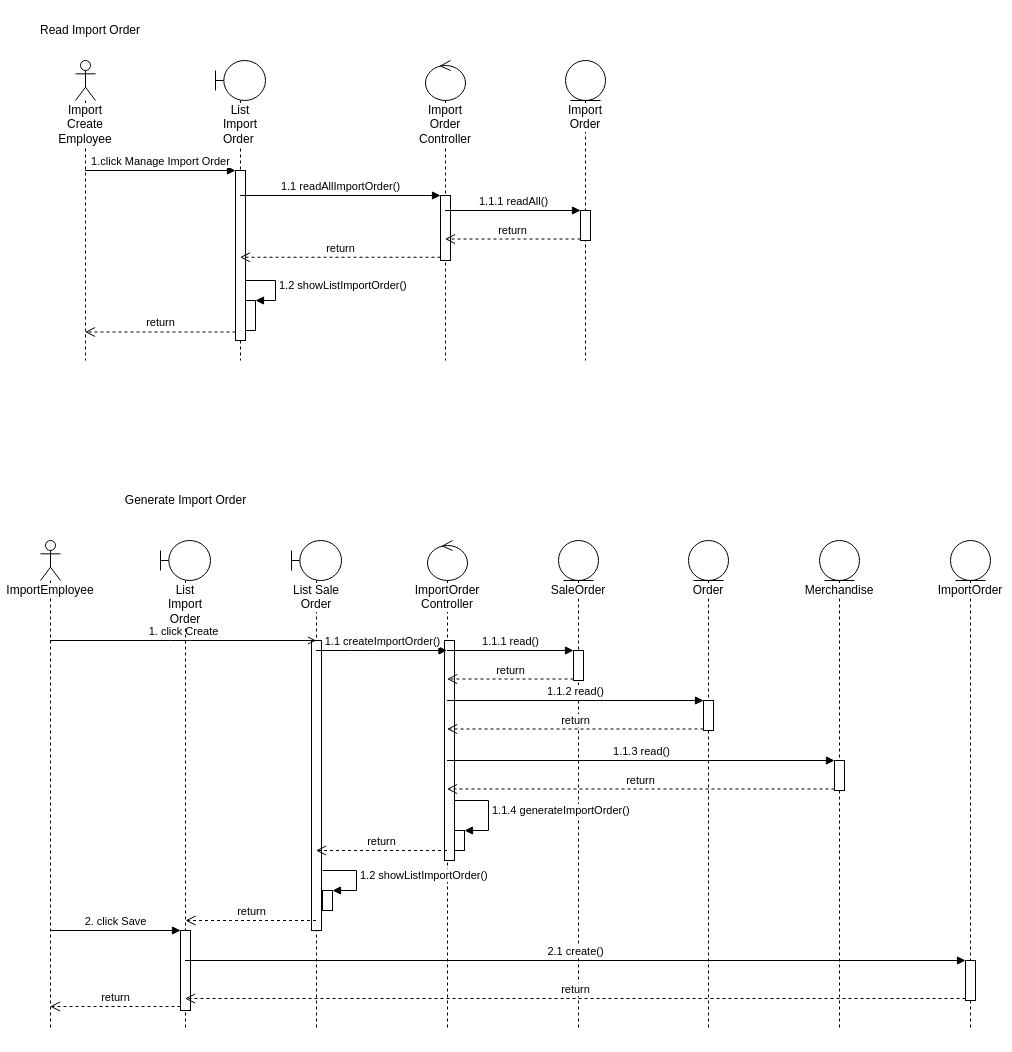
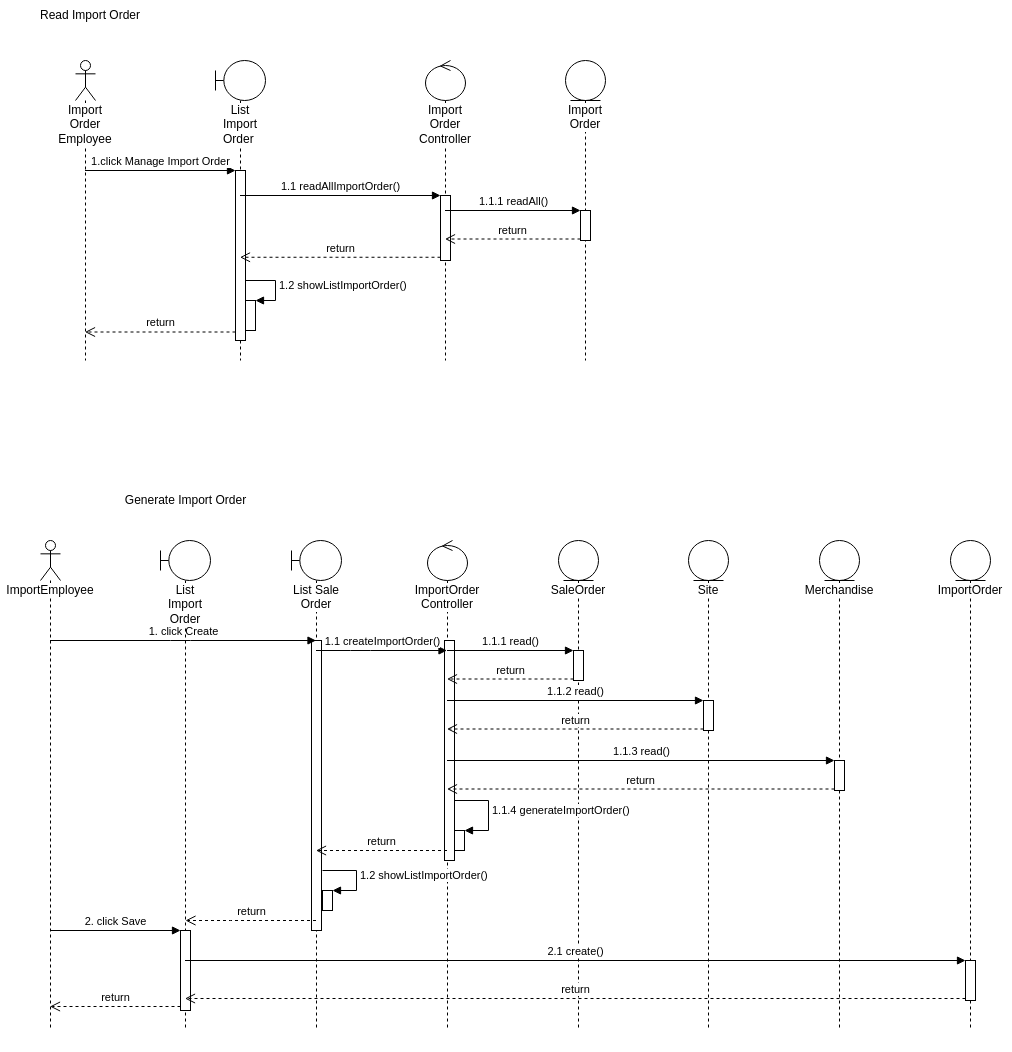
  <mxCell id="0" />
  <mxCell id="1" parent="0" />
- <mxCell id="2" value="Read Import Order" style="text;html=1;strokeColor=none;fillColor=none;align=center;verticalAlign=middle;whiteSpace=wrap;rounded=0;" parent="1" vertex="1"><mxGeometry x="20" y="20" width="140" height="20" as="geometry" /></mxCell>
- <mxCell id="3" value="Import Create Employee" style="shape=umlLifeline;participant=umlActor;perimeter=lifelinePerimeter;whiteSpace=wrap;html=1;container=1;collapsible=0;recursiveResize=0;verticalAlign=top;spacingTop=36;labelBackgroundColor=#ffffff;outlineConnect=0;" parent="1" vertex="1"><mxGeometry x="75" y="60" width="20" height="300" as="geometry" /></mxCell>
+ <mxCell id="2" value="Read Import Order" style="text;html=1;strokeColor=none;fillColor=none;align=center;verticalAlign=middle;whiteSpace=wrap;rounded=0;" parent="1" vertex="1"><mxGeometry x="20" y="5" width="140" height="20" as="geometry" /></mxCell>
+ <mxCell id="3" value="Import Order Employee" style="shape=umlLifeline;participant=umlActor;perimeter=lifelinePerimeter;whiteSpace=wrap;html=1;container=1;collapsible=0;recursiveResize=0;verticalAlign=top;spacingTop=36;labelBackgroundColor=#ffffff;outlineConnect=0;" parent="1" vertex="1"><mxGeometry x="75" y="60" width="20" height="300" as="geometry" /></mxCell>
  <mxCell id="4" value="List Import Order&amp;nbsp;" style="shape=umlLifeline;participant=umlBoundary;perimeter=lifelinePerimeter;whiteSpace=wrap;html=1;container=1;collapsible=0;recursiveResize=0;verticalAlign=top;spacingTop=36;labelBackgroundColor=#ffffff;outlineConnect=0;" parent="1" vertex="1"><mxGeometry x="215" y="60" width="50" height="300" as="geometry" /></mxCell>
  <mxCell id="5" value="" style="html=1;points=[];perimeter=orthogonalPerimeter;" parent="4" vertex="1"><mxGeometry x="20" y="110" width="10" height="170" as="geometry" /></mxCell>
  <mxCell id="6" value="" style="html=1;points=[];perimeter=orthogonalPerimeter;" parent="4" vertex="1"><mxGeometry x="30" y="240" width="10" height="30" as="geometry" /></mxCell>
  <mxCell id="7" value="1.2 showListImportOrder()" style="edgeStyle=orthogonalEdgeStyle;html=1;align=left;spacingLeft=2;endArrow=block;rounded=0;entryX=1;entryY=0;" parent="4" source="5" target="6" edge="1"><mxGeometry relative="1" as="geometry"><mxPoint x="35" y="220" as="sourcePoint" /><Array as="points"><mxPoint x="60" y="220" /><mxPoint x="60" y="240" /></Array></mxGeometry></mxCell>
  <mxCell id="8" value="Import Order Controller" style="shape=umlLifeline;participant=umlControl;perimeter=lifelinePerimeter;whiteSpace=wrap;html=1;container=1;collapsible=0;recursiveResize=0;verticalAlign=top;spacingTop=36;labelBackgroundColor=#ffffff;outlineConnect=0;" parent="1" vertex="1"><mxGeometry x="425" y="60" width="40" height="300" as="geometry" /></mxCell>
  <mxCell id="9" value="" style="html=1;points=[];perimeter=orthogonalPerimeter;" parent="8" vertex="1"><mxGeometry x="15" y="135" width="10" height="65" as="geometry" /></mxCell>
  <mxCell id="10" value="Import Order" style="shape=umlLifeline;participant=umlEntity;perimeter=lifelinePerimeter;whiteSpace=wrap;html=1;container=1;collapsible=0;recursiveResize=0;verticalAlign=top;spacingTop=36;labelBackgroundColor=#ffffff;outlineConnect=0;" parent="1" vertex="1"><mxGeometry x="565" y="60" width="40" height="300" as="geometry" /></mxCell>
  <mxCell id="11" value="" style="html=1;points=[];perimeter=orthogonalPerimeter;" parent="10" vertex="1"><mxGeometry x="15" y="150" width="10" height="30" as="geometry" /></mxCell>
  <mxCell id="12" value="1.click Manage Import Order" style="html=1;verticalAlign=bottom;endArrow=block;entryX=0;entryY=0;" parent="1" source="3" target="5" edge="1"><mxGeometry relative="1" as="geometry"><mxPoint x="155" y="170" as="sourcePoint" /></mxGeometry></mxCell>
  <mxCell id="13" value="return" style="html=1;verticalAlign=bottom;endArrow=open;dashed=1;endSize=8;exitX=0;exitY=0.95;" parent="1" source="5" target="3" edge="1"><mxGeometry relative="1" as="geometry"><mxPoint x="155" y="246" as="targetPoint" /></mxGeometry></mxCell>
  <mxCell id="14" value="1.1 readAllImportOrder()" style="html=1;verticalAlign=bottom;endArrow=block;entryX=0;entryY=0;" parent="1" source="4" target="9" edge="1"><mxGeometry relative="1" as="geometry"><mxPoint x="305" y="180" as="sourcePoint" /></mxGeometry></mxCell>
  <mxCell id="15" value="return" style="html=1;verticalAlign=bottom;endArrow=open;dashed=1;endSize=8;exitX=0;exitY=0.95;" parent="1" source="9" target="4" edge="1"><mxGeometry relative="1" as="geometry"><mxPoint x="305" y="256" as="targetPoint" /></mxGeometry></mxCell>
  <mxCell id="16" value="1.1.1 readAll()" style="html=1;verticalAlign=bottom;endArrow=block;entryX=0;entryY=0;" parent="1" source="8" target="11" edge="1"><mxGeometry relative="1" as="geometry"><mxPoint x="585" y="190" as="sourcePoint" /></mxGeometry></mxCell>
  <mxCell id="17" value="return" style="html=1;verticalAlign=bottom;endArrow=open;dashed=1;endSize=8;exitX=0;exitY=0.95;" parent="1" source="11" target="8" edge="1"><mxGeometry relative="1" as="geometry"><mxPoint x="585" y="266" as="targetPoint" /></mxGeometry></mxCell>
  <mxCell id="18" value="ImportEmployee" style="shape=umlLifeline;participant=umlActor;perimeter=lifelinePerimeter;whiteSpace=wrap;html=1;container=1;collapsible=0;recursiveResize=0;verticalAlign=top;spacingTop=36;labelBackgroundColor=#ffffff;outlineConnect=0;" parent="1" vertex="1"><mxGeometry x="40" y="540" width="20" height="490" as="geometry" /></mxCell>
  <mxCell id="19" value="List Sale Order" style="shape=umlLifeline;participant=umlBoundary;perimeter=lifelinePerimeter;whiteSpace=wrap;html=1;container=1;collapsible=0;recursiveResize=0;verticalAlign=top;spacingTop=36;labelBackgroundColor=#ffffff;outlineConnect=0;" parent="1" vertex="1"><mxGeometry x="291" y="540" width="50" height="490" as="geometry" /></mxCell>
  <mxCell id="20" value="" style="html=1;points=[];perimeter=orthogonalPerimeter;" parent="19" vertex="1"><mxGeometry x="20" y="100" width="10" height="290" as="geometry" /></mxCell>
  <mxCell id="21" value="ImportOrder Controller" style="shape=umlLifeline;participant=umlControl;perimeter=lifelinePerimeter;whiteSpace=wrap;html=1;container=1;collapsible=0;recursiveResize=0;verticalAlign=top;spacingTop=36;labelBackgroundColor=#ffffff;outlineConnect=0;" parent="1" vertex="1"><mxGeometry x="427" y="540" width="40" height="490" as="geometry" /></mxCell>
  <mxCell id="22" value="" style="html=1;points=[];perimeter=orthogonalPerimeter;" parent="21" vertex="1"><mxGeometry x="17" y="100" width="10" height="220" as="geometry" /></mxCell>
  <mxCell id="23" value="ImportOrder" style="shape=umlLifeline;participant=umlEntity;perimeter=lifelinePerimeter;whiteSpace=wrap;html=1;container=1;collapsible=0;recursiveResize=0;verticalAlign=top;spacingTop=36;labelBackgroundColor=#ffffff;outlineConnect=0;" parent="1" vertex="1"><mxGeometry x="950" y="540" width="40" height="490" as="geometry" /></mxCell>
  <mxCell id="24" value="" style="html=1;points=[];perimeter=orthogonalPerimeter;" parent="23" vertex="1"><mxGeometry x="15" y="420" width="10" height="40" as="geometry" /></mxCell>
  <mxCell id="25" value="SaleOrder" style="shape=umlLifeline;participant=umlEntity;perimeter=lifelinePerimeter;whiteSpace=wrap;html=1;container=1;collapsible=0;recursiveResize=0;verticalAlign=top;spacingTop=36;labelBackgroundColor=#ffffff;outlineConnect=0;" parent="1" vertex="1"><mxGeometry x="558" y="540" width="40" height="490" as="geometry" /></mxCell>
  <mxCell id="26" value="" style="html=1;points=[];perimeter=orthogonalPerimeter;" parent="25" vertex="1"><mxGeometry x="15" y="110" width="10" height="30" as="geometry" /></mxCell>
- <mxCell id="27" value="Order" style="shape=umlLifeline;participant=umlEntity;perimeter=lifelinePerimeter;whiteSpace=wrap;html=1;container=1;collapsible=0;recursiveResize=0;verticalAlign=top;spacingTop=36;labelBackgroundColor=#ffffff;outlineConnect=0;" parent="1" vertex="1"><mxGeometry x="688" y="540" width="40" height="490" as="geometry" /></mxCell>
+ <mxCell id="27" value="Site" style="shape=umlLifeline;participant=umlEntity;perimeter=lifelinePerimeter;whiteSpace=wrap;html=1;container=1;collapsible=0;recursiveResize=0;verticalAlign=top;spacingTop=36;labelBackgroundColor=#ffffff;outlineConnect=0;" parent="1" vertex="1"><mxGeometry x="688" y="540" width="40" height="490" as="geometry" /></mxCell>
  <mxCell id="28" value="" style="html=1;points=[];perimeter=orthogonalPerimeter;" parent="27" vertex="1"><mxGeometry x="15" y="160" width="10" height="30" as="geometry" /></mxCell>
- <mxCell id="29" value="1. click Create" style="html=1;verticalAlign=bottom;endArrow=open;" parent="1" source="18" target="19" edge="1"><mxGeometry relative="1" as="geometry"><mxPoint x="55" y="640" as="sourcePoint" /><Array as="points"><mxPoint x="180" y="640" /></Array></mxGeometry></mxCell>
+ <mxCell id="29" value="1. click Create" style="html=1;verticalAlign=bottom;endArrow=block;" parent="1" source="18" target="19" edge="1"><mxGeometry relative="1" as="geometry"><mxPoint x="55" y="640" as="sourcePoint" /><Array as="points"><mxPoint x="180" y="640" /></Array></mxGeometry></mxCell>
  <mxCell id="30" value="1.1 createImportOrder()" style="html=1;verticalAlign=bottom;endArrow=block;" parent="1" source="19" target="21" edge="1"><mxGeometry relative="1" as="geometry"><mxPoint x="357" y="660" as="sourcePoint" /><Array as="points"><mxPoint x="360" y="650" /></Array></mxGeometry></mxCell>
  <mxCell id="31" value="1.1.1 read()" style="html=1;verticalAlign=bottom;endArrow=block;entryX=0;entryY=0;" parent="1" source="21" target="26" edge="1"><mxGeometry relative="1" as="geometry"><mxPoint x="630" y="640" as="sourcePoint" /></mxGeometry></mxCell>
  <mxCell id="32" value="return" style="html=1;verticalAlign=bottom;endArrow=open;dashed=1;endSize=8;exitX=0;exitY=0.95;" parent="1" source="26" target="21" edge="1"><mxGeometry relative="1" as="geometry"><mxPoint x="630" y="716" as="targetPoint" /></mxGeometry></mxCell>
  <mxCell id="33" value="1.1.2 read()" style="html=1;verticalAlign=bottom;endArrow=block;entryX=0;entryY=0;" parent="1" source="21" target="28" edge="1"><mxGeometry relative="1" as="geometry"><mxPoint x="507" y="865" as="sourcePoint" /></mxGeometry></mxCell>
  <mxCell id="34" value="return" style="html=1;verticalAlign=bottom;endArrow=open;dashed=1;endSize=8;exitX=0;exitY=0.95;" parent="1" source="28" target="21" edge="1"><mxGeometry relative="1" as="geometry"><mxPoint x="507" y="941" as="targetPoint" /></mxGeometry></mxCell>
  <mxCell id="35" value="" style="html=1;points=[];perimeter=orthogonalPerimeter;" parent="1" vertex="1"><mxGeometry x="454" y="830" width="10" height="20" as="geometry" /></mxCell>
  <mxCell id="36" value="1.1.4 generateImportOrder()" style="edgeStyle=orthogonalEdgeStyle;html=1;align=left;spacingLeft=2;endArrow=block;rounded=0;entryX=1;entryY=0;" parent="1" source="22" target="35" edge="1"><mxGeometry relative="1" as="geometry"><mxPoint x="430.004" y="779.999" as="sourcePoint" /><Array as="points"><mxPoint x="488" y="800" /><mxPoint x="488" y="830" /></Array></mxGeometry></mxCell>
  <mxCell id="37" value="Merchandise" style="shape=umlLifeline;participant=umlEntity;perimeter=lifelinePerimeter;whiteSpace=wrap;html=1;container=1;collapsible=0;recursiveResize=0;verticalAlign=top;spacingTop=36;labelBackgroundColor=#ffffff;outlineConnect=0;" parent="1" vertex="1"><mxGeometry x="819" y="540" width="40" height="490" as="geometry" /></mxCell>
  <mxCell id="38" value="" style="html=1;points=[];perimeter=orthogonalPerimeter;" parent="37" vertex="1"><mxGeometry x="15" y="220" width="10" height="30" as="geometry" /></mxCell>
  <mxCell id="39" value="1.1.3 read()" style="html=1;verticalAlign=bottom;endArrow=block;entryX=0;entryY=0;" parent="1" source="21" target="38" edge="1"><mxGeometry relative="1" as="geometry"><mxPoint x="682" y="710" as="sourcePoint" /></mxGeometry></mxCell>
  <mxCell id="40" value="return" style="html=1;verticalAlign=bottom;endArrow=open;dashed=1;endSize=8;exitX=0;exitY=0.95;" parent="1" source="38" target="21" edge="1"><mxGeometry relative="1" as="geometry"><mxPoint x="682" y="786" as="targetPoint" /></mxGeometry></mxCell>
  <mxCell id="41" value="List Import Order" style="shape=umlLifeline;participant=umlBoundary;perimeter=lifelinePerimeter;whiteSpace=wrap;html=1;container=1;collapsible=0;recursiveResize=0;verticalAlign=top;spacingTop=36;labelBackgroundColor=#ffffff;outlineConnect=0;" parent="1" vertex="1"><mxGeometry x="160" y="540" width="50" height="490" as="geometry" /></mxCell>
  <mxCell id="42" value="" style="html=1;points=[];perimeter=orthogonalPerimeter;" parent="41" vertex="1"><mxGeometry x="20" y="390" width="10" height="80" as="geometry" /></mxCell>
  <mxCell id="43" value="return" style="html=1;verticalAlign=bottom;endArrow=open;dashed=1;endSize=8;" parent="1" source="21" target="19" edge="1"><mxGeometry relative="1" as="geometry"><mxPoint x="370" y="890" as="targetPoint" /><mxPoint x="440" y="890" as="sourcePoint" /><Array as="points"><mxPoint x="390" y="850" /></Array></mxGeometry></mxCell>
  <mxCell id="44" value="return" style="html=1;verticalAlign=bottom;endArrow=open;dashed=1;endSize=8;" parent="1" source="19" edge="1"><mxGeometry relative="1" as="geometry"><mxPoint x="185" y="920" as="targetPoint" /><mxPoint x="260" y="980" as="sourcePoint" /><Array as="points"><mxPoint x="240" y="920" /></Array></mxGeometry></mxCell>
  <mxCell id="45" value="2. click Save" style="html=1;verticalAlign=bottom;endArrow=block;entryX=0;entryY=0;" parent="1" source="18" target="42" edge="1"><mxGeometry relative="1" as="geometry"><mxPoint x="260" y="1100" as="sourcePoint" /></mxGeometry></mxCell>
  <mxCell id="46" value="return" style="html=1;verticalAlign=bottom;endArrow=open;dashed=1;endSize=8;exitX=0;exitY=0.95;" parent="1" source="42" target="18" edge="1"><mxGeometry relative="1" as="geometry"><mxPoint x="260" y="1176" as="targetPoint" /></mxGeometry></mxCell>
  <mxCell id="47" value="2.1 create()" style="html=1;verticalAlign=bottom;endArrow=block;entryX=0;entryY=0;" parent="1" source="41" target="24" edge="1"><mxGeometry relative="1" as="geometry"><mxPoint x="330" y="1080" as="sourcePoint" /></mxGeometry></mxCell>
  <mxCell id="48" value="return" style="html=1;verticalAlign=bottom;endArrow=open;dashed=1;endSize=8;exitX=0;exitY=0.95;" parent="1" source="24" target="41" edge="1"><mxGeometry relative="1" as="geometry"><mxPoint x="330" y="1156" as="targetPoint" /></mxGeometry></mxCell>
  <mxCell id="49" value="Generate Import Order" style="text;html=1;align=center;verticalAlign=middle;resizable=0;points=[];autosize=1;" parent="1" vertex="1"><mxGeometry x="115" y="490" width="140" height="20" as="geometry" /></mxCell>
  <mxCell id="50" value="" style="html=1;points=[];perimeter=orthogonalPerimeter;" parent="1" vertex="1"><mxGeometry x="322" y="890" width="10" height="20" as="geometry" /></mxCell>
  <mxCell id="51" value="1.2 showListImportOrder()" style="edgeStyle=orthogonalEdgeStyle;html=1;align=left;spacingLeft=2;endArrow=block;rounded=0;entryX=1;entryY=0;" parent="1" target="50" edge="1"><mxGeometry relative="1" as="geometry"><mxPoint x="322" y="870" as="sourcePoint" /><Array as="points"><mxPoint x="356" y="870" /><mxPoint x="356" y="890" /></Array></mxGeometry></mxCell>
